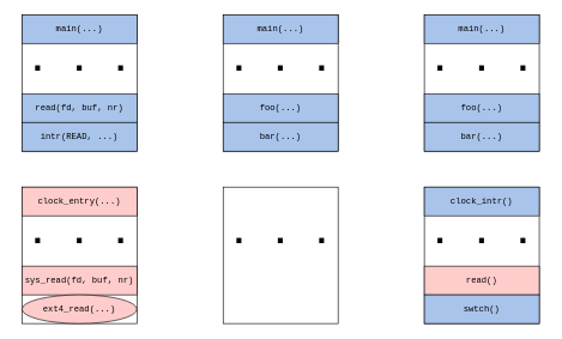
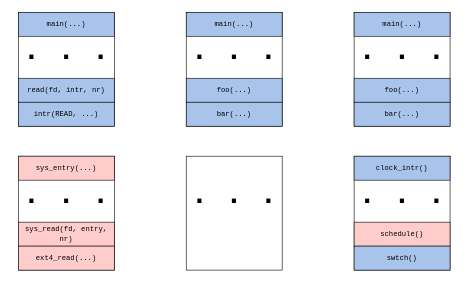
  <mxCell id="0" />
  <mxCell id="1" parent="0" />
  <mxCell id="2" value="" style="rounded=0;whiteSpace=wrap;html=1;" parent="1" vertex="1"><mxGeometry x="30" y="20" width="160" height="190" as="geometry" /></mxCell>
- <mxCell id="3" value="&lt;font face=&quot;Courier New&quot;&gt;read(fd, buf, nr)&lt;/font&gt;" style="rounded=0;whiteSpace=wrap;html=1;fillColor=#A9C4EB;" parent="1" vertex="1"><mxGeometry x="30" y="130" width="160" height="40" as="geometry" /></mxCell>
+ <mxCell id="3" value="&lt;font face=&quot;Courier New&quot;&gt;read(fd, intr, nr)&lt;/font&gt;" style="rounded=0;whiteSpace=wrap;html=1;fillColor=#A9C4EB;" parent="1" vertex="1"><mxGeometry x="30" y="130" width="160" height="40" as="geometry" /></mxCell>
  <mxCell id="4" value="&lt;font face=&quot;Courier New&quot;&gt;intr(READ, ...)&lt;/font&gt;" style="rounded=0;whiteSpace=wrap;html=1;fillColor=#A9C4EB;" parent="1" vertex="1"><mxGeometry x="30" y="170" width="160" height="40" as="geometry" /></mxCell>
  <mxCell id="5" value="&lt;font face=&quot;Courier New&quot;&gt;main(...)&lt;/font&gt;" style="rounded=0;whiteSpace=wrap;html=1;fillColor=#A9C4EB;" parent="1" vertex="1"><mxGeometry x="30" y="20" width="160" height="40" as="geometry" /></mxCell>
  <mxCell id="6" value="&lt;font face=&quot;Courier New&quot; style=&quot;font-size: 48px&quot;&gt;&lt;b&gt;. . .&lt;/b&gt;&lt;/font&gt;" style="text;html=1;strokeColor=none;fillColor=none;align=center;verticalAlign=middle;whiteSpace=wrap;rounded=0;" parent="1" vertex="1"><mxGeometry x="20" y="70" width="180" height="30" as="geometry" /></mxCell>
  <mxCell id="7" value="" style="rounded=0;whiteSpace=wrap;html=1;" parent="1" vertex="1"><mxGeometry x="30" y="260" width="160" height="190" as="geometry" /></mxCell>
- <mxCell id="8" value="&lt;font face=&quot;Courier New&quot;&gt;sys_read(fd, buf, nr)&lt;/font&gt;" style="rounded=0;whiteSpace=wrap;html=1;fillColor=#FFCCCC;" parent="1" vertex="1"><mxGeometry x="30" y="370" width="160" height="40" as="geometry" /></mxCell>
- <mxCell id="9" value="&lt;font face=&quot;Courier New&quot;&gt;ext4_read(...)&lt;/font&gt;" style="ellipse;whiteSpace=wrap;html=1;fillColor=#FFCCCC;" parent="1" vertex="1"><mxGeometry x="30" y="410" width="160" height="40" as="geometry" /></mxCell>
- <mxCell id="10" value="&lt;font face=&quot;Courier New&quot;&gt;clock_entry(...)&lt;/font&gt;" style="rounded=0;whiteSpace=wrap;html=1;fillColor=#FFCCCC;" parent="1" vertex="1"><mxGeometry x="30" y="260" width="160" height="40" as="geometry" /></mxCell>
+ <mxCell id="8" value="&lt;font face=&quot;Courier New&quot;&gt;sys_read(fd, entry, nr)&lt;/font&gt;" style="rounded=0;whiteSpace=wrap;html=1;fillColor=#FFCCCC;" parent="1" vertex="1"><mxGeometry x="30" y="370" width="160" height="40" as="geometry" /></mxCell>
+ <mxCell id="9" value="&lt;font face=&quot;Courier New&quot;&gt;ext4_read(...)&lt;/font&gt;" style="rounded=0;whiteSpace=wrap;html=1;fillColor=#FFCCCC;" parent="1" vertex="1"><mxGeometry x="30" y="410" width="160" height="40" as="geometry" /></mxCell>
+ <mxCell id="10" value="&lt;font face=&quot;Courier New&quot;&gt;sys_entry(...)&lt;/font&gt;" style="rounded=0;whiteSpace=wrap;html=1;fillColor=#FFCCCC;" parent="1" vertex="1"><mxGeometry x="30" y="260" width="160" height="40" as="geometry" /></mxCell>
  <mxCell id="11" value="&lt;font face=&quot;Courier New&quot; style=&quot;font-size: 48px&quot;&gt;&lt;b&gt;. . .&lt;/b&gt;&lt;/font&gt;" style="text;html=1;strokeColor=none;fillColor=none;align=center;verticalAlign=middle;whiteSpace=wrap;rounded=0;" parent="1" vertex="1"><mxGeometry x="20" y="310" width="180" height="30" as="geometry" /></mxCell>
  <mxCell id="12" value="" style="rounded=0;whiteSpace=wrap;html=1;" parent="1" vertex="1"><mxGeometry x="310" y="20" width="160" height="190" as="geometry" /></mxCell>
  <mxCell id="13" value="&lt;font face=&quot;Courier New&quot;&gt;foo(...)&lt;/font&gt;" style="rounded=0;whiteSpace=wrap;html=1;fillColor=#A9C4EB;" parent="1" vertex="1"><mxGeometry x="310" y="130" width="160" height="40" as="geometry" /></mxCell>
  <mxCell id="14" value="&lt;font face=&quot;Courier New&quot;&gt;bar(...)&lt;/font&gt;" style="rounded=0;whiteSpace=wrap;html=1;fillColor=#A9C4EB;" parent="1" vertex="1"><mxGeometry x="310" y="170" width="160" height="40" as="geometry" /></mxCell>
  <mxCell id="15" value="&lt;font face=&quot;Courier New&quot;&gt;main(...)&lt;/font&gt;" style="rounded=0;whiteSpace=wrap;html=1;fillColor=#A9C4EB;" parent="1" vertex="1"><mxGeometry x="310" y="20" width="160" height="40" as="geometry" /></mxCell>
  <mxCell id="16" value="&lt;font face=&quot;Courier New&quot; style=&quot;font-size: 48px&quot;&gt;&lt;b&gt;. . .&lt;/b&gt;&lt;/font&gt;" style="text;html=1;strokeColor=none;fillColor=none;align=center;verticalAlign=middle;whiteSpace=wrap;rounded=0;" parent="1" vertex="1"><mxGeometry x="300" y="70" width="180" height="30" as="geometry" /></mxCell>
  <mxCell id="17" value="" style="rounded=0;whiteSpace=wrap;html=1;" parent="1" vertex="1"><mxGeometry x="310" y="260" width="160" height="190" as="geometry" /></mxCell>
  <mxCell id="18" value="&lt;font face=&quot;Courier New&quot; style=&quot;font-size: 48px&quot;&gt;&lt;b&gt;. . .&lt;/b&gt;&lt;/font&gt;" style="text;html=1;strokeColor=none;fillColor=none;align=center;verticalAlign=middle;whiteSpace=wrap;rounded=0;" parent="1" vertex="1"><mxGeometry x="300" y="310" width="180" height="30" as="geometry" /></mxCell>
  <mxCell id="19" value="" style="rounded=0;whiteSpace=wrap;html=1;" parent="1" vertex="1"><mxGeometry x="590" y="20" width="160" height="190" as="geometry" /></mxCell>
  <mxCell id="20" value="&lt;font face=&quot;Courier New&quot;&gt;foo(...)&lt;/font&gt;" style="rounded=0;whiteSpace=wrap;html=1;fillColor=#A9C4EB;" parent="1" vertex="1"><mxGeometry x="590" y="130" width="160" height="40" as="geometry" /></mxCell>
  <mxCell id="21" value="&lt;font face=&quot;Courier New&quot;&gt;bar(...)&lt;/font&gt;" style="rounded=0;whiteSpace=wrap;html=1;fillColor=#A9C4EB;" parent="1" vertex="1"><mxGeometry x="590" y="170" width="160" height="40" as="geometry" /></mxCell>
  <mxCell id="22" value="&lt;font face=&quot;Courier New&quot;&gt;main(...)&lt;/font&gt;" style="rounded=0;whiteSpace=wrap;html=1;fillColor=#A9C4EB;" parent="1" vertex="1"><mxGeometry x="590" y="20" width="160" height="40" as="geometry" /></mxCell>
  <mxCell id="23" value="&lt;font face=&quot;Courier New&quot; style=&quot;font-size: 48px&quot;&gt;&lt;b&gt;. . .&lt;/b&gt;&lt;/font&gt;" style="text;html=1;strokeColor=none;fillColor=none;align=center;verticalAlign=middle;whiteSpace=wrap;rounded=0;" parent="1" vertex="1"><mxGeometry x="580" y="70" width="180" height="30" as="geometry" /></mxCell>
  <mxCell id="24" value="" style="rounded=0;whiteSpace=wrap;html=1;" parent="1" vertex="1"><mxGeometry x="590" y="260" width="160" height="190" as="geometry" /></mxCell>
- <mxCell id="25" value="&lt;font face=&quot;Courier New&quot;&gt;read()&lt;/font&gt;" style="rounded=0;whiteSpace=wrap;html=1;fillColor=#FFCCCC;" parent="1" vertex="1"><mxGeometry x="590" y="370" width="160" height="40" as="geometry" /></mxCell>
+ <mxCell id="25" value="&lt;font face=&quot;Courier New&quot;&gt;schedule()&lt;/font&gt;" style="rounded=0;whiteSpace=wrap;html=1;fillColor=#FFCCCC;" parent="1" vertex="1"><mxGeometry x="590" y="370" width="160" height="40" as="geometry" /></mxCell>
  <mxCell id="26" value="&lt;font face=&quot;Courier New&quot;&gt;swtch()&lt;/font&gt;" style="rounded=0;whiteSpace=wrap;html=1;fillColor=#a9c4eb;" parent="1" vertex="1"><mxGeometry x="590" y="410" width="160" height="40" as="geometry" /></mxCell>
  <mxCell id="27" value="&lt;font face=&quot;Courier New&quot;&gt;clock_intr()&lt;/font&gt;" style="rounded=0;whiteSpace=wrap;html=1;fillColor=#a9c4eb;" parent="1" vertex="1"><mxGeometry x="590" y="260" width="160" height="40" as="geometry" /></mxCell>
  <mxCell id="28" value="&lt;font face=&quot;Courier New&quot; style=&quot;font-size: 48px&quot;&gt;&lt;b&gt;. . .&lt;/b&gt;&lt;/font&gt;" style="text;html=1;strokeColor=none;fillColor=none;align=center;verticalAlign=middle;whiteSpace=wrap;rounded=0;" parent="1" vertex="1"><mxGeometry x="580" y="310" width="180" height="30" as="geometry" /></mxCell>
